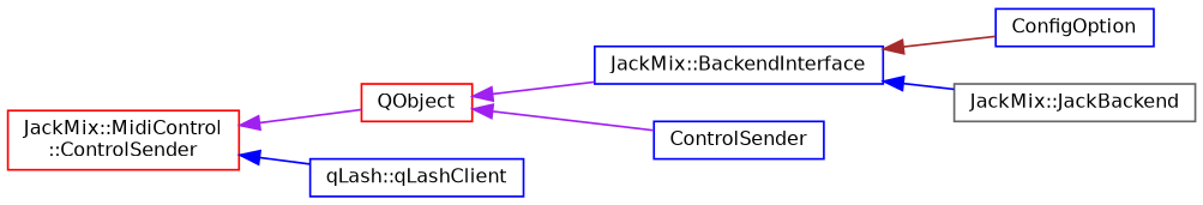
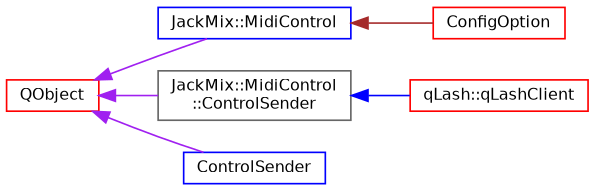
  digraph {
    rankdir=LR
    node [color=red fillcolor=white fontname=Helvetica fontsize=10 shape=record style=filled]
    edge [color=purple dir=back fontname=Helvetica fontsize=10 labelfontname=Helvetica labelfontsize=10 style=solid]
    n1 [height=0.2 label=QObject width=0.4]
-   n2 [color=blue height=0.2 label="JackMix::BackendInterface" width=0.4]
-   n3 [height=0.2 label="JackMix::MidiControl\l::ControlSender" width=0.4]
+   n2 [color=blue height=0.2 label="JackMix::MidiControl" width=0.4]
+   n3 [color=gray40 height=0.2 label="JackMix::MidiControl\l::ControlSender" width=0.4]
    n4 [color=blue height=0.2 label=ControlSender width=0.4]
-   n5 [color=blue height=0.2 label=ConfigOption width=0.4]
-   n6 [color=gray40 height=0.2 label="JackMix::JackBackend" width=0.4]
-   n7 [color=blue height=0.2 label="qLash::qLashClient" width=0.4]
+   n5 [height=0.2 label=ConfigOption width=0.4]
+   n7 [height=0.2 label="qLash::qLashClient" width=0.4]
    n1 -> n2
-   n3 -> n1
+   n1 -> n3
    n1 -> n4
    n2 -> n5 [color=brown]
-   n2 -> n6 [color=blue]
    n3 -> n7 [color=blue]
  }
